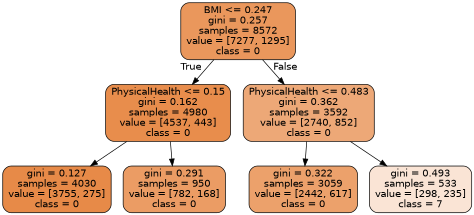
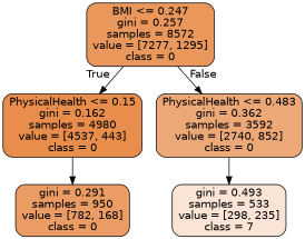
  digraph {
    node [color=black fontname=helvetica shape=box style="filled, rounded"]
    edge [fontname=helvetica]
    n1 [fillcolor="#ea975c" label="BMI <= 0.247\ngini = 0.257\nsamples = 8572\nvalue = [7277, 1295]\nclass = 0"]
    n2 [fillcolor="#e88d4c" label="PhysicalHealth <= 0.15\ngini = 0.162\nsamples = 4980\nvalue = [4537, 443]\nclass = 0"]
    n3 [fillcolor="#eda877" label="PhysicalHealth <= 0.483\ngini = 0.362\nsamples = 3592\nvalue = [2740, 852]\nclass = 0"]
-   n4 [fillcolor="#e78a48" label="gini = 0.127\nsamples = 4030\nvalue = [3755, 275]\nclass = 0"]
    n5 [fillcolor="#eb9c64" label="gini = 0.291\nsamples = 950\nvalue = [782, 168]\nclass = 0"]
-   n6 [fillcolor="#eca16b" label="gini = 0.322\nsamples = 3059\nvalue = [2442, 617]\nclass = 0"]
    n7 [fillcolor="#fae4d5" label="gini = 0.493\nsamples = 533\nvalue = [298, 235]\nclass = 7"]
    n1 -> n2 [headlabel=True labelangle=45 labeldistance=2.5]
    n1 -> n3 [headlabel=False labelangle=-45 labeldistance=2.5]
-   n2 -> n4
    n2 -> n5
-   n3 -> n6
    n3 -> n7
  }
